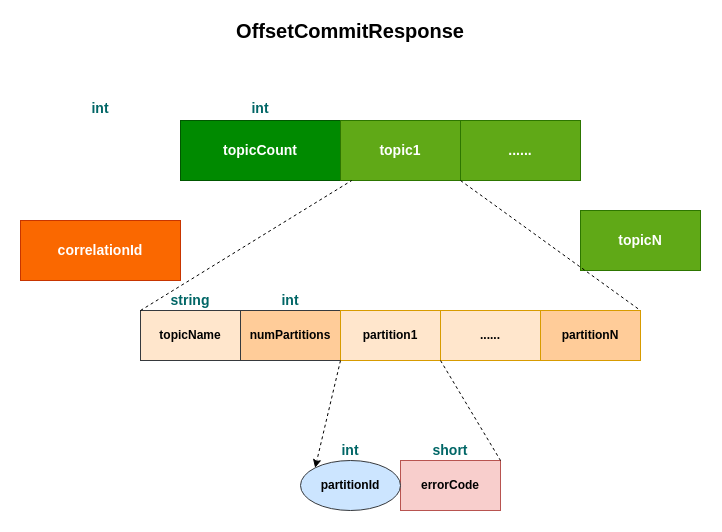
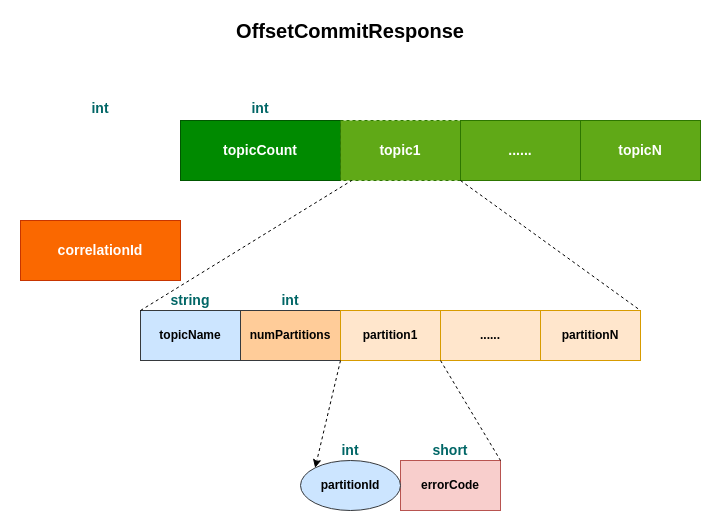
  <mxCell id="0" />
  <mxCell id="1" parent="0" />
  <mxCell id="2" value="correlationId" style="rounded=0;whiteSpace=wrap;html=1;fontSize=14;fillColor=#fa6800;strokeColor=#C73500;fontColor=#ffffff;fontStyle=1" parent="1" vertex="1"><mxGeometry x="20" y="220" width="160" height="60" as="geometry" /></mxCell>
  <mxCell id="3" value="topicCount" style="rounded=0;whiteSpace=wrap;html=1;fontSize=14;fillColor=#008a00;strokeColor=#005700;fontColor=#ffffff;fontStyle=1" parent="1" vertex="1"><mxGeometry x="180" y="120" width="160" height="60" as="geometry" /></mxCell>
- <mxCell id="4" value="topic1" style="rounded=0;whiteSpace=wrap;html=1;fontSize=14;fillColor=#60a917;strokeColor=#2D7600;fontColor=#ffffff;fontStyle=1" parent="1" vertex="1"><mxGeometry x="340" y="120" width="120" height="60" as="geometry" /></mxCell>
+ <mxCell id="4" value="topic1" style="rounded=0;whiteSpace=wrap;html=1;fontSize=14;fillColor=#60a917;strokeColor=#2D7600;fontColor=#ffffff;fontStyle=1;dashed=1;" parent="1" vertex="1"><mxGeometry x="340" y="120" width="120" height="60" as="geometry" /></mxCell>
  <mxCell id="5" value="......" style="rounded=0;whiteSpace=wrap;html=1;fontSize=14;fillColor=#60a917;strokeColor=#2D7600;fontColor=#ffffff;fontStyle=1" parent="1" vertex="1"><mxGeometry x="460" y="120" width="120" height="60" as="geometry" /></mxCell>
- <mxCell id="6" value="topicN" style="rounded=0;whiteSpace=wrap;html=1;fontSize=14;fillColor=#60a917;strokeColor=#2D7600;fontColor=#ffffff;fontStyle=1" parent="1" vertex="1"><mxGeometry x="580" y="210" width="120" height="60" as="geometry" /></mxCell>
+ <mxCell id="6" value="topicN" style="rounded=0;whiteSpace=wrap;html=1;fontSize=14;fillColor=#60a917;strokeColor=#2D7600;fontColor=#ffffff;fontStyle=1" parent="1" vertex="1"><mxGeometry x="580" y="120" width="120" height="60" as="geometry" /></mxCell>
  <mxCell id="7" value="int" style="text;html=1;strokeColor=none;fillColor=none;align=center;verticalAlign=middle;whiteSpace=wrap;rounded=0;fontSize=14;fontStyle=1;fontColor=#006666;" parent="1" vertex="1"><mxGeometry x="80" y="98" width="40" height="20" as="geometry" /></mxCell>
  <mxCell id="8" value="int" style="text;html=1;strokeColor=none;fillColor=none;align=center;verticalAlign=middle;whiteSpace=wrap;rounded=0;fontSize=14;fontStyle=1;fontColor=#006666;" parent="1" vertex="1"><mxGeometry x="240" y="98" width="40" height="20" as="geometry" /></mxCell>
- <mxCell id="9" value="topicName" style="rounded=0;whiteSpace=wrap;html=1;fillColor=#ffe6cc;strokeColor=#36393d;fontStyle=1;" parent="1" vertex="1"><mxGeometry x="140" y="310" width="100" height="50" as="geometry" /></mxCell>
+ <mxCell id="9" value="topicName" style="rounded=0;whiteSpace=wrap;html=1;fillColor=#cce5ff;strokeColor=#36393d;fontStyle=1" parent="1" vertex="1"><mxGeometry x="140" y="310" width="100" height="50" as="geometry" /></mxCell>
  <mxCell id="10" value="numPartitions" style="rounded=0;whiteSpace=wrap;html=1;fillColor=#ffcc99;strokeColor=#36393d;fontStyle=1" parent="1" vertex="1"><mxGeometry x="240" y="310" width="100" height="50" as="geometry" /></mxCell>
  <mxCell id="11" value="partition1" style="rounded=0;whiteSpace=wrap;html=1;fillColor=#ffe6cc;strokeColor=#d79b00;fontStyle=1" parent="1" vertex="1"><mxGeometry x="340" y="310" width="100" height="50" as="geometry" /></mxCell>
  <mxCell id="12" value="......" style="rounded=0;whiteSpace=wrap;html=1;fillColor=#ffe6cc;strokeColor=#d79b00;fontStyle=1" parent="1" vertex="1"><mxGeometry x="440" y="310" width="100" height="50" as="geometry" /></mxCell>
- <mxCell id="13" value="partitionN" style="rounded=0;whiteSpace=wrap;html=1;fillColor=#ffcc99;strokeColor=#d79b00;fontStyle=1;" parent="1" vertex="1"><mxGeometry x="540" y="310" width="100" height="50" as="geometry" /></mxCell>
+ <mxCell id="13" value="partitionN" style="rounded=0;whiteSpace=wrap;html=1;fillColor=#ffe6cc;strokeColor=#d79b00;fontStyle=1" parent="1" vertex="1"><mxGeometry x="540" y="310" width="100" height="50" as="geometry" /></mxCell>
  <mxCell id="14" value="int" style="text;html=1;strokeColor=none;fillColor=none;align=center;verticalAlign=middle;whiteSpace=wrap;rounded=0;fontSize=14;fontStyle=1;fontColor=#006666;" parent="1" vertex="1"><mxGeometry x="270" y="290" width="40" height="20" as="geometry" /></mxCell>
  <mxCell id="15" value="string" style="text;html=1;strokeColor=none;fillColor=none;align=center;verticalAlign=middle;whiteSpace=wrap;rounded=0;fontSize=14;fontStyle=1;fontColor=#006666;" parent="1" vertex="1"><mxGeometry x="170" y="290" width="40" height="20" as="geometry" /></mxCell>
  <mxCell id="16" value="errorCode" style="rounded=0;whiteSpace=wrap;html=1;fontStyle=1;fillColor=#f8cecc;strokeColor=#b85450;" parent="1" vertex="1"><mxGeometry x="400" y="460" width="100" height="50" as="geometry" /></mxCell>
  <mxCell id="17" value="partitionId" style="ellipse;whiteSpace=wrap;html=1;fontStyle=1;fillColor=#cce5ff;strokeColor=#36393d;" parent="1" vertex="1"><mxGeometry x="300" y="460" width="100" height="50" as="geometry" /></mxCell>
  <mxCell id="18" value="short" style="text;html=1;strokeColor=none;fillColor=none;align=center;verticalAlign=middle;whiteSpace=wrap;rounded=0;fontSize=14;fontStyle=1;fontColor=#006666;" parent="1" vertex="1"><mxGeometry x="430" y="440" width="40" height="20" as="geometry" /></mxCell>
  <mxCell id="19" value="int" style="text;html=1;strokeColor=none;fillColor=none;align=center;verticalAlign=middle;whiteSpace=wrap;rounded=0;fontSize=14;fontStyle=1;fontColor=#006666;" parent="1" vertex="1"><mxGeometry x="330" y="440" width="40" height="20" as="geometry" /></mxCell>
  <mxCell id="20" value="" style="endArrow=none;dashed=1;html=1;fontSize=20;exitX=0;exitY=0;exitDx=0;exitDy=0;" parent="1" source="9" target="4" edge="1"><mxGeometry width="50" height="50" relative="1" as="geometry"><mxPoint x="570" y="260" as="sourcePoint" /><mxPoint x="620" y="210" as="targetPoint" /></mxGeometry></mxCell>
  <mxCell id="21" value="" style="endArrow=none;dashed=1;html=1;fontSize=20;exitX=0;exitY=1;exitDx=0;exitDy=0;entryX=1;entryY=0;entryDx=0;entryDy=0;" parent="1" source="5" target="13" edge="1"><mxGeometry width="50" height="50" relative="1" as="geometry"><mxPoint x="570" y="260" as="sourcePoint" /><mxPoint x="620" y="210" as="targetPoint" /></mxGeometry></mxCell>
  <mxCell id="22" value="" style="endArrow=classic;dashed=1;html=1;fontSize=20;exitX=0;exitY=1;exitDx=0;exitDy=0;entryX=0;entryY=0;entryDx=0;entryDy=0;" parent="1" source="11" target="17" edge="1"><mxGeometry width="50" height="50" relative="1" as="geometry"><mxPoint x="450" y="260" as="sourcePoint" /><mxPoint x="500" y="210" as="targetPoint" /></mxGeometry></mxCell>
  <mxCell id="23" value="" style="endArrow=none;dashed=1;html=1;fontSize=20;exitX=0;exitY=1;exitDx=0;exitDy=0;entryX=1;entryY=0;entryDx=0;entryDy=0;" parent="1" source="12" target="16" edge="1"><mxGeometry width="50" height="50" relative="1" as="geometry"><mxPoint x="450" y="260" as="sourcePoint" /><mxPoint x="550" y="440" as="targetPoint" /></mxGeometry></mxCell>
  <mxCell id="24" value="OffsetCommitResponse" style="text;html=1;strokeColor=none;fillColor=none;align=center;verticalAlign=middle;whiteSpace=wrap;rounded=0;fontSize=20;fontStyle=1" parent="1" vertex="1"><mxGeometry x="210" y="20" width="280" height="20" as="geometry" /></mxCell>
